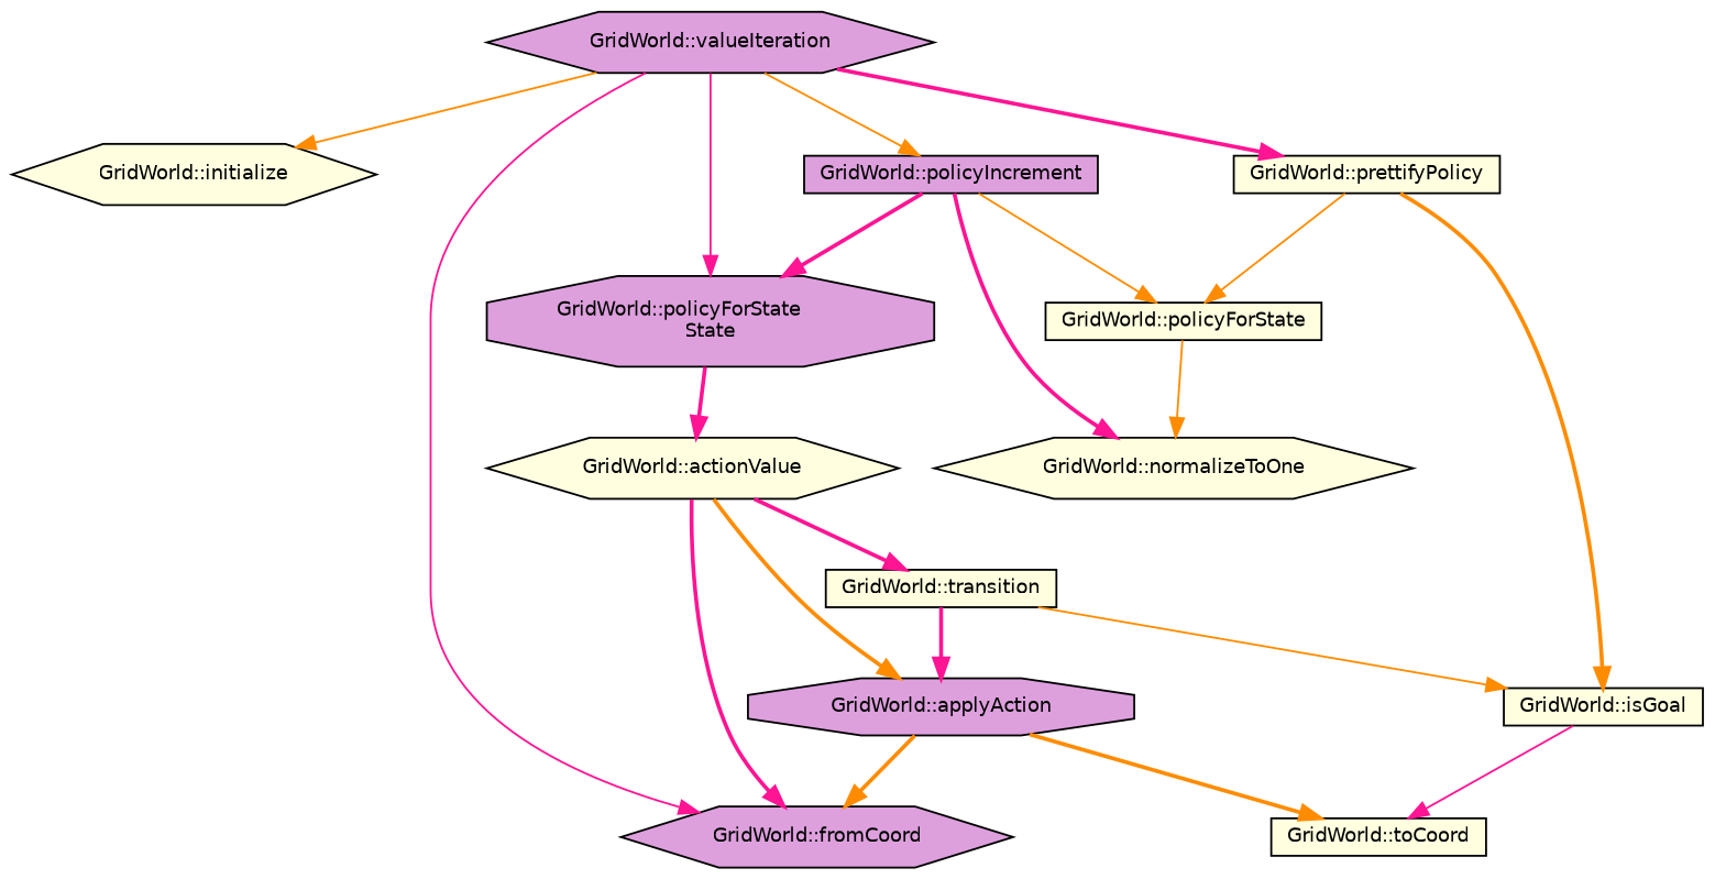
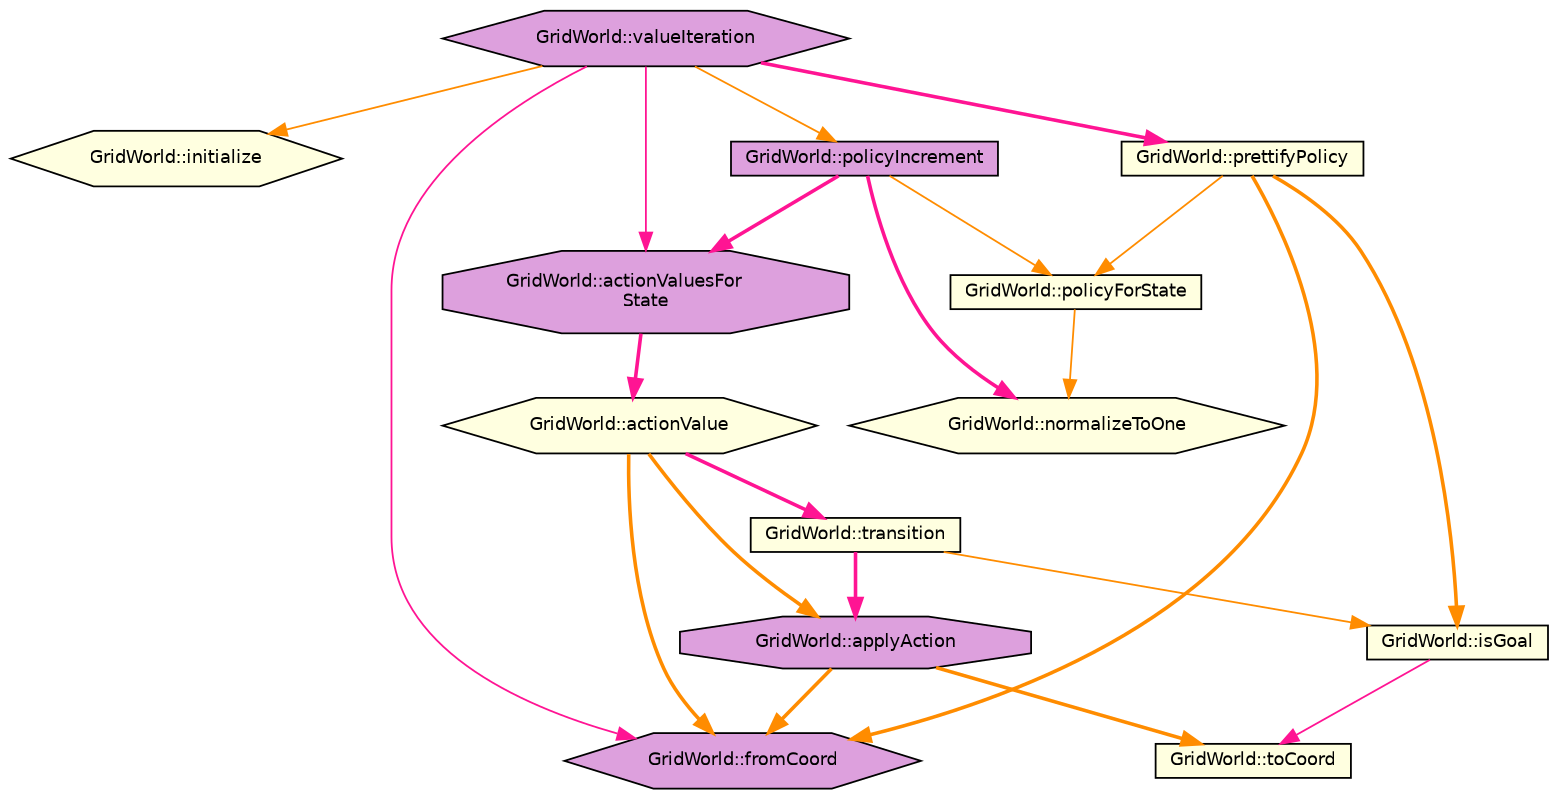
  digraph {
    rankdir=TB
    node [color=black fillcolor=lightyellow fontname=Helvetica fontsize=10 shape=box style=filled]
    edge [color=darkorange fontname=Helvetica fontsize=10 labelfontname=Helvetica labelfontsize=10 style=bold]
    n1 [fillcolor=plum fontcolor=black height=0.2 label="GridWorld::valueIteration" shape=hexagon width=0.4]
    n2 [height=0.2 label="GridWorld::initialize" shape=hexagon width=0.4]
    n3 [fillcolor=plum height=0.2 label="GridWorld::fromCoord" shape=hexagon width=0.4]
-   n4 [fillcolor=plum height=0.2 label="GridWorld::policyForState\lState" shape=octagon width=0.4]
+   n4 [fillcolor=plum height=0.2 label="GridWorld::actionValuesFor\lState" shape=octagon width=0.4]
    n5 [fillcolor=plum height=0.2 label="GridWorld::policyIncrement" width=0.4]
    n6 [height=0.2 label="GridWorld::prettifyPolicy" width=0.4]
    n7 [height=0.2 label="GridWorld::isGoal" width=0.4]
    n8 [height=0.2 label="GridWorld::toCoord" width=0.4]
    n9 [height=0.2 label="GridWorld::actionValue" shape=hexagon width=0.4]
    n10 [height=0.2 label="GridWorld::policyForState" width=0.4]
    n11 [height=0.2 label="GridWorld::normalizeToOne" shape=hexagon width=0.4]
    n12 [height=0.2 label="GridWorld::transition" width=0.4]
    n13 [fillcolor=plum height=0.2 label="GridWorld::applyAction" shape=octagon width=0.4]
    n1 -> n2 [style=solid]
    n1 -> n3 [color=deeppink style=solid]
    n1 -> n4 [color=deeppink style=solid]
    n1 -> n5 [style=solid]
    n1 -> n6 [color=deeppink]
    n4 -> n9 [color=deeppink]
    n5 -> n4 [color=deeppink]
    n5 -> n10 [style=solid]
    n5 -> n11 [color=deeppink]
+   n6 -> n3
    n6 -> n7
    n6 -> n10 [style=solid]
    n7 -> n8 [color=deeppink style=solid]
-   n9 -> n3 [color=deeppink]
+   n9 -> n3
    n9 -> n12 [color=deeppink]
    n9 -> n13
    n10 -> n11 [style=solid]
    n12 -> n7 [style=solid]
    n12 -> n13 [color=deeppink]
    n13 -> n3
    n13 -> n8
  }
